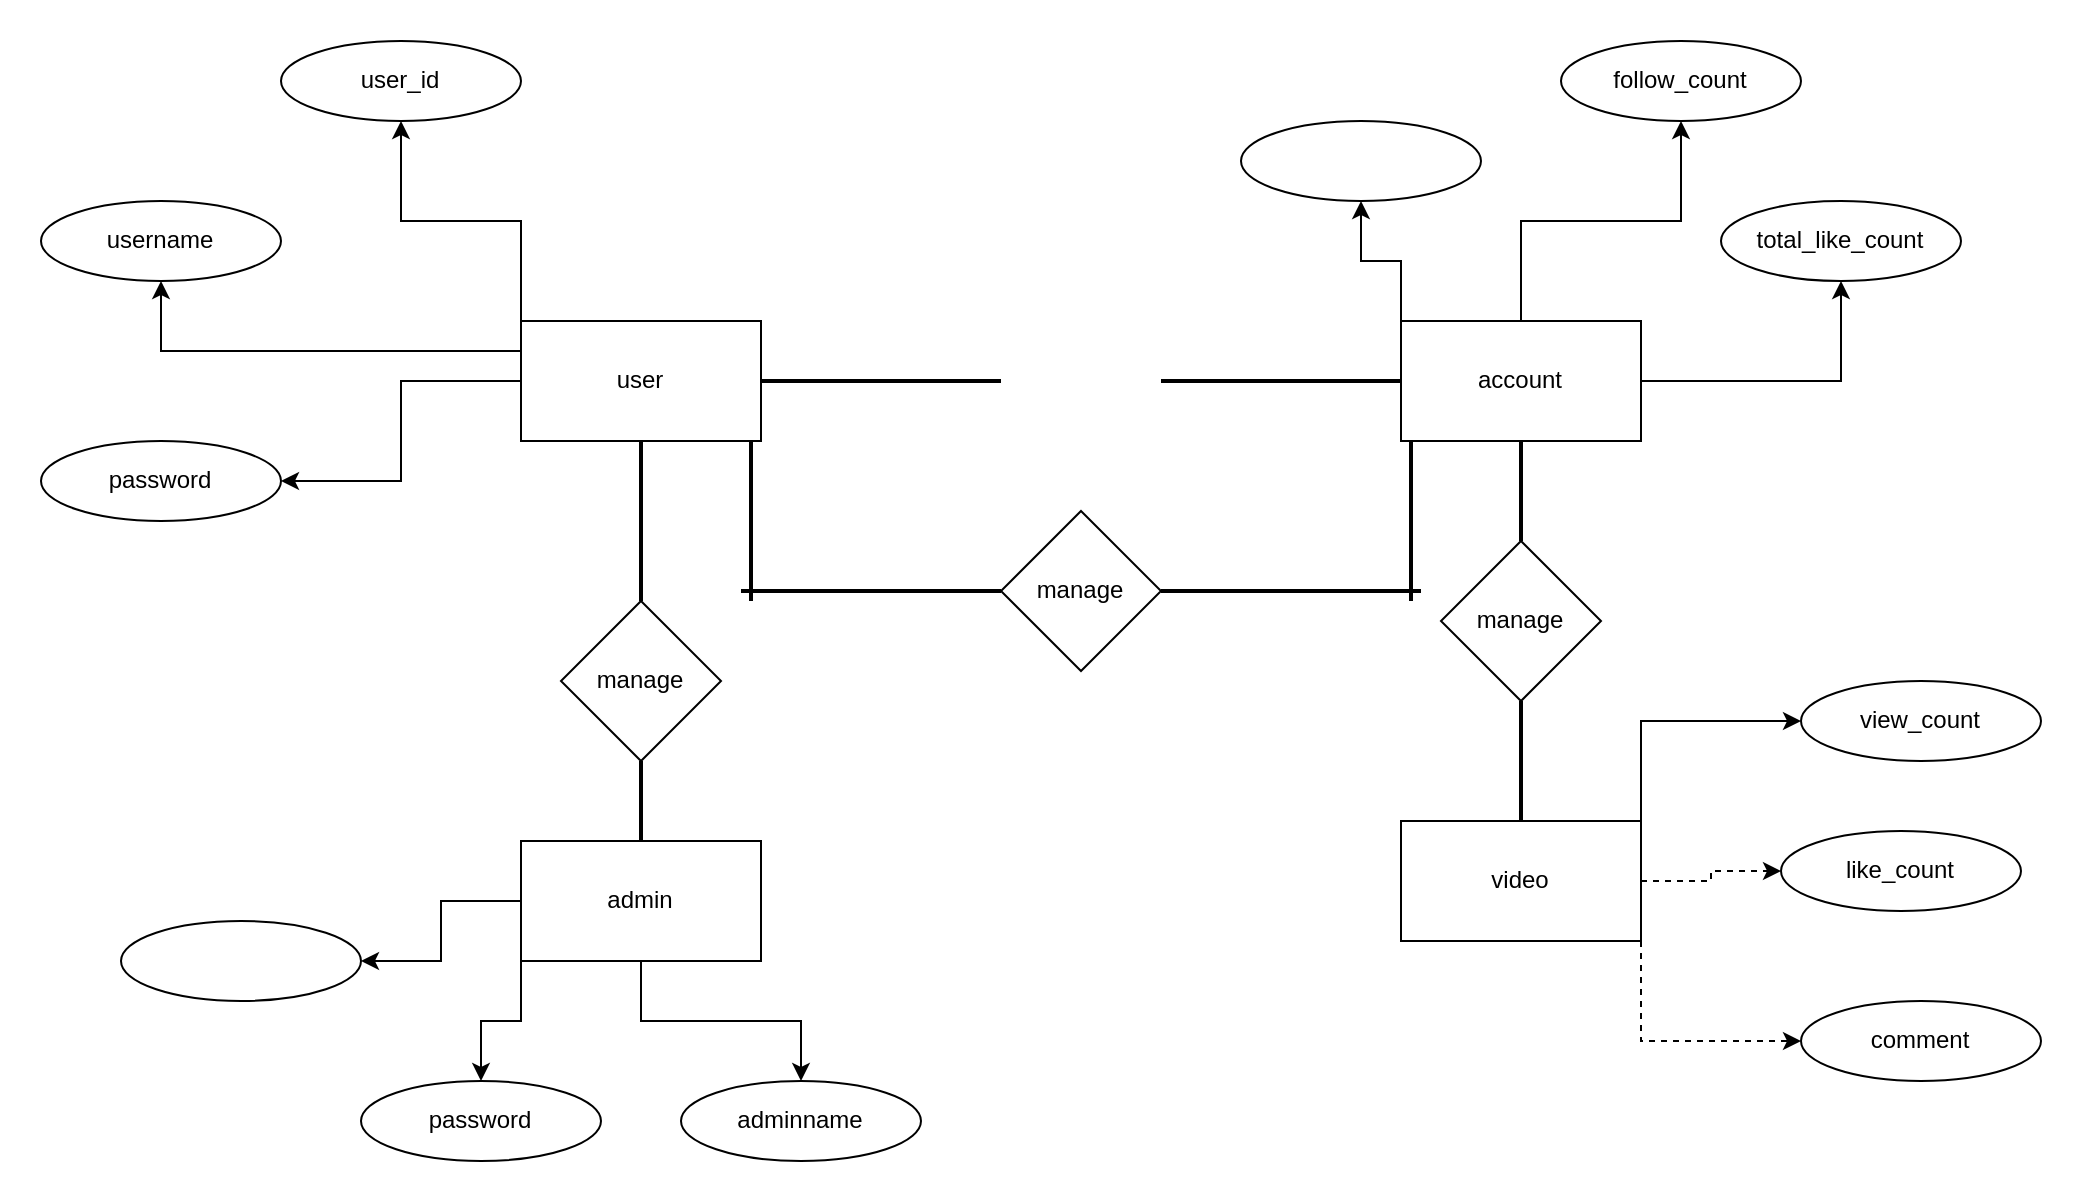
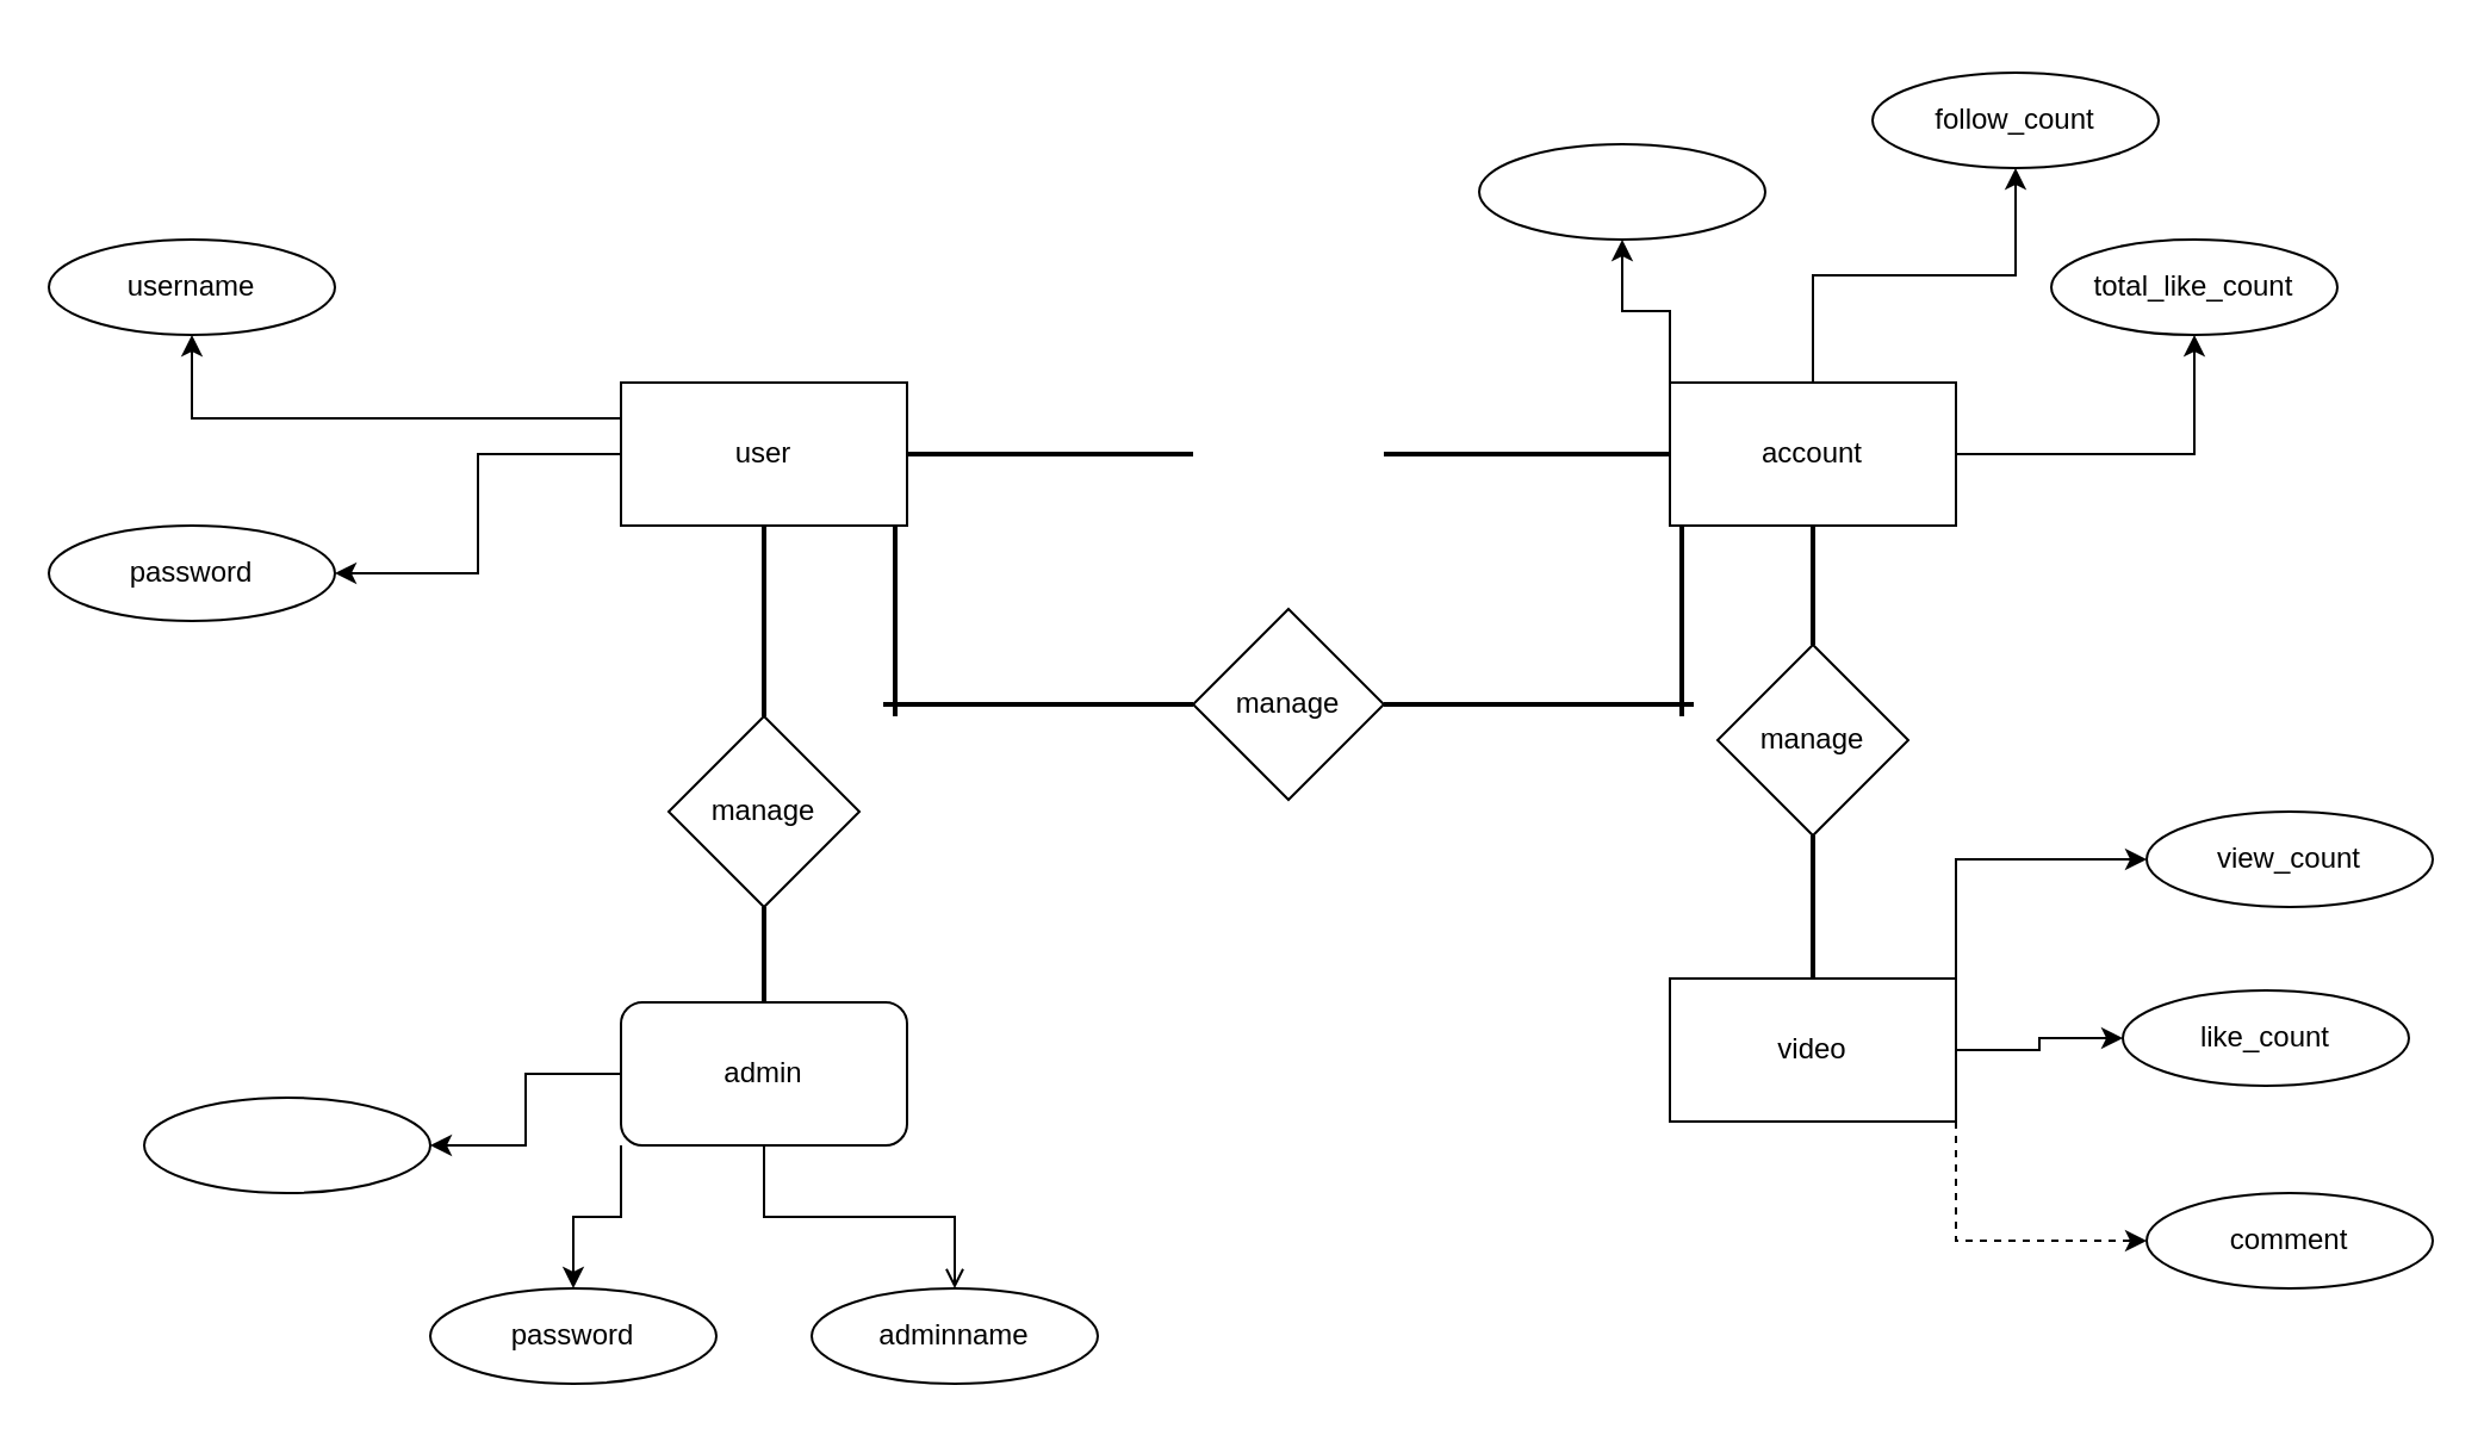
  <mxCell id="0" />
  <mxCell id="1" parent="0" />
- <mxCell id="2" style="edgeStyle=orthogonalEdgeStyle;rounded=0;orthogonalLoop=1;jettySize=auto;html=1;exitX=0;exitY=0;exitDx=0;exitDy=0;" edge="1" parent="1" source="5" target="19"><mxGeometry relative="1" as="geometry" /></mxCell>
  <mxCell id="3" style="edgeStyle=orthogonalEdgeStyle;rounded=0;orthogonalLoop=1;jettySize=auto;html=1;exitX=0;exitY=0.5;exitDx=0;exitDy=0;entryX=1;entryY=0.5;entryDx=0;entryDy=0;" edge="1" parent="1" source="5" target="20"><mxGeometry relative="1" as="geometry" /></mxCell>
  <mxCell id="4" style="edgeStyle=orthogonalEdgeStyle;rounded=0;orthogonalLoop=1;jettySize=auto;html=1;exitX=0;exitY=0.25;exitDx=0;exitDy=0;entryX=0.5;entryY=1;entryDx=0;entryDy=0;" edge="1" parent="1" source="5" target="21"><mxGeometry relative="1" as="geometry" /></mxCell>
  <mxCell id="5" value="user" style="rounded=0;whiteSpace=wrap;html=1;" vertex="1" parent="1"><mxGeometry x="260" y="160" width="120" height="60" as="geometry" /></mxCell>
  <mxCell id="6" style="edgeStyle=orthogonalEdgeStyle;rounded=0;orthogonalLoop=1;jettySize=auto;html=1;exitX=1;exitY=1;exitDx=0;exitDy=0;entryX=0;entryY=0.5;entryDx=0;entryDy=0;dashed=1;" edge="1" parent="1" source="9" target="25"><mxGeometry relative="1" as="geometry" /></mxCell>
- <mxCell id="7" style="edgeStyle=orthogonalEdgeStyle;rounded=0;orthogonalLoop=1;jettySize=auto;html=1;exitX=1;exitY=0.5;exitDx=0;exitDy=0;entryX=0;entryY=0.5;entryDx=0;entryDy=0;dashed=1;" edge="1" parent="1" source="9" target="26"><mxGeometry relative="1" as="geometry" /></mxCell>
+ <mxCell id="7" style="edgeStyle=orthogonalEdgeStyle;rounded=0;orthogonalLoop=1;jettySize=auto;html=1;exitX=1;exitY=0.5;exitDx=0;exitDy=0;entryX=0;entryY=0.5;entryDx=0;entryDy=0;" edge="1" parent="1" source="9" target="26"><mxGeometry relative="1" as="geometry" /></mxCell>
  <mxCell id="8" style="edgeStyle=orthogonalEdgeStyle;rounded=0;orthogonalLoop=1;jettySize=auto;html=1;exitX=1;exitY=0;exitDx=0;exitDy=0;entryX=0;entryY=0.5;entryDx=0;entryDy=0;" edge="1" parent="1" source="9" target="27"><mxGeometry relative="1" as="geometry" /></mxCell>
  <mxCell id="9" value="video" style="rounded=0;whiteSpace=wrap;html=1;" vertex="1" parent="1"><mxGeometry x="700" y="410" width="120" height="60" as="geometry" /></mxCell>
  <mxCell id="10" value="" style="line;strokeWidth=2;html=1;" vertex="1" parent="1"><mxGeometry x="380" y="185" width="120" height="10" as="geometry" /></mxCell>
  <mxCell id="11" value="" style="line;strokeWidth=2;html=1;" vertex="1" parent="1"><mxGeometry x="580" y="185" width="120" height="10" as="geometry" /></mxCell>
  <mxCell id="12" value="manage" style="rhombus;whiteSpace=wrap;html=1;" vertex="1" parent="1"><mxGeometry x="720" y="270" width="80" height="80" as="geometry" /></mxCell>
  <mxCell id="13" value="" style="line;strokeWidth=2;direction=south;html=1;" vertex="1" parent="1"><mxGeometry x="680" y="210" width="160" height="60" as="geometry" /></mxCell>
  <mxCell id="14" value="" style="line;strokeWidth=2;direction=south;html=1;" vertex="1" parent="1"><mxGeometry x="680" y="350" width="160" height="60" as="geometry" /></mxCell>
  <mxCell id="15" style="edgeStyle=orthogonalEdgeStyle;rounded=0;orthogonalLoop=1;jettySize=auto;html=1;exitX=0;exitY=0;exitDx=0;exitDy=0;" edge="1" parent="1" source="18" target="22"><mxGeometry relative="1" as="geometry" /></mxCell>
  <mxCell id="16" style="edgeStyle=orthogonalEdgeStyle;rounded=0;orthogonalLoop=1;jettySize=auto;html=1;exitX=0.5;exitY=0;exitDx=0;exitDy=0;entryX=0.5;entryY=1;entryDx=0;entryDy=0;" edge="1" parent="1" source="18" target="24"><mxGeometry relative="1" as="geometry" /></mxCell>
  <mxCell id="17" style="edgeStyle=orthogonalEdgeStyle;rounded=0;orthogonalLoop=1;jettySize=auto;html=1;exitX=1;exitY=0.5;exitDx=0;exitDy=0;entryX=0.5;entryY=1;entryDx=0;entryDy=0;" edge="1" parent="1" source="18" target="23"><mxGeometry relative="1" as="geometry" /></mxCell>
  <mxCell id="18" value="account" style="rounded=0;whiteSpace=wrap;html=1;" vertex="1" parent="1"><mxGeometry x="700" y="160" width="120" height="60" as="geometry" /></mxCell>
- <mxCell id="19" value="user_id" style="ellipse;whiteSpace=wrap;html=1;" vertex="1" parent="1"><mxGeometry x="140" y="20" width="120" height="40" as="geometry" /></mxCell>
  <mxCell id="20" value="password" style="ellipse;whiteSpace=wrap;html=1;" vertex="1" parent="1"><mxGeometry x="20" y="220" width="120" height="40" as="geometry" /></mxCell>
  <mxCell id="21" value="username" style="ellipse;whiteSpace=wrap;html=1;" vertex="1" parent="1"><mxGeometry x="20" y="100" width="120" height="40" as="geometry" /></mxCell>
  <mxCell id="22" value="" style="ellipse;whiteSpace=wrap;html=1;" vertex="1" parent="1"><mxGeometry x="620" y="60" width="120" height="40" as="geometry" /></mxCell>
  <mxCell id="23" value="total_like_count" style="ellipse;whiteSpace=wrap;html=1;" vertex="1" parent="1"><mxGeometry x="860" y="100" width="120" height="40" as="geometry" /></mxCell>
- <mxCell id="24" value="follow_count" style="ellipse;whiteSpace=wrap;html=1;" vertex="1" parent="1"><mxGeometry x="780" y="20" width="120" height="40" as="geometry" /></mxCell>
+ <mxCell id="24" value="follow_count" style="ellipse;whiteSpace=wrap;html=1;" vertex="1" parent="1"><mxGeometry x="785" y="30" width="120" height="40" as="geometry" /></mxCell>
  <mxCell id="25" value="comment" style="ellipse;whiteSpace=wrap;html=1;" vertex="1" parent="1"><mxGeometry y="500" width="120" height="40" as="geometry" x="900" /></mxCell>
  <mxCell id="26" value="like_count" style="ellipse;whiteSpace=wrap;html=1;" vertex="1" parent="1"><mxGeometry x="890" y="415" width="120" height="40" as="geometry" /></mxCell>
  <mxCell id="27" value="view_count" style="ellipse;whiteSpace=wrap;html=1;" vertex="1" parent="1"><mxGeometry y="340" width="120" height="40" as="geometry" x="900" /></mxCell>
  <mxCell id="28" value="" style="line;strokeWidth=2;direction=south;html=1;" vertex="1" parent="1"><mxGeometry x="315" y="220" width="10" height="80" as="geometry" /></mxCell>
  <mxCell id="29" value="" style="edgeStyle=orthogonalEdgeStyle;rounded=0;orthogonalLoop=1;jettySize=auto;html=1;" edge="1" parent="1" source="32" target="35"><mxGeometry relative="1" as="geometry" /></mxCell>
- <mxCell id="30" style="edgeStyle=orthogonalEdgeStyle;rounded=0;orthogonalLoop=1;jettySize=auto;html=1;exitX=0.5;exitY=1;exitDx=0;exitDy=0;entryX=0.5;entryY=0;entryDx=0;entryDy=0;" edge="1" parent="1" source="32" target="36"><mxGeometry relative="1" as="geometry"><mxPoint x="360" y="690" as="targetPoint" /></mxGeometry></mxCell>
+ <mxCell id="30" style="edgeStyle=orthogonalEdgeStyle;rounded=0;orthogonalLoop=1;jettySize=auto;html=1;exitX=0.5;exitY=1;exitDx=0;exitDy=0;entryX=0.5;entryY=0;entryDx=0;entryDy=0;endArrow=open;" edge="1" parent="1" source="32" target="36"><mxGeometry relative="1" as="geometry"><mxPoint x="360" y="690" as="targetPoint" /></mxGeometry></mxCell>
  <mxCell id="31" style="edgeStyle=orthogonalEdgeStyle;rounded=0;orthogonalLoop=1;jettySize=auto;html=1;exitX=0;exitY=1;exitDx=0;exitDy=0;entryX=0.5;entryY=0;entryDx=0;entryDy=0;" edge="1" parent="1" source="32" target="37"><mxGeometry relative="1" as="geometry" /></mxCell>
- <mxCell id="32" value="admin" style="rounded=0;whiteSpace=wrap;html=1;" vertex="1" parent="1"><mxGeometry x="260" y="420" width="120" height="60" as="geometry" /></mxCell>
+ <mxCell id="32" value="admin" style="whiteSpace=wrap;html=1;rounded=1;" vertex="1" parent="1"><mxGeometry x="260" y="420" width="120" height="60" as="geometry" /></mxCell>
  <mxCell id="33" value="manage" style="rhombus;whiteSpace=wrap;html=1;" vertex="1" parent="1"><mxGeometry x="280" y="300" width="80" height="80" as="geometry" /></mxCell>
  <mxCell id="34" value="" style="line;strokeWidth=2;direction=south;html=1;" vertex="1" parent="1"><mxGeometry x="315" y="380" width="10" height="40" as="geometry" /></mxCell>
  <mxCell id="35" value="" style="ellipse;whiteSpace=wrap;html=1;rounded=0;" vertex="1" parent="1"><mxGeometry x="60" y="460" width="120" height="40" as="geometry" /></mxCell>
  <mxCell id="36" value="adminname" style="ellipse;whiteSpace=wrap;html=1;rounded=0;" vertex="1" parent="1"><mxGeometry x="340" y="540" width="120" height="40" as="geometry" /></mxCell>
  <mxCell id="37" value="password" style="ellipse;whiteSpace=wrap;html=1;rounded=0;" vertex="1" parent="1"><mxGeometry x="180" y="540" width="120" height="40" as="geometry" /></mxCell>
  <mxCell id="38" value="" style="line;strokeWidth=2;direction=south;html=1;" vertex="1" parent="1"><mxGeometry x="370" y="220" width="10" height="80" as="geometry" /></mxCell>
  <mxCell id="39" value="" style="line;strokeWidth=2;html=1;" vertex="1" parent="1"><mxGeometry x="370" y="290" width="130" height="10" as="geometry" /></mxCell>
  <mxCell id="40" value="" style="line;strokeWidth=2;direction=south;html=1;" vertex="1" parent="1"><mxGeometry x="700" y="220" width="10" height="80" as="geometry" /></mxCell>
  <mxCell id="41" value="" style="line;strokeWidth=2;html=1;" vertex="1" parent="1"><mxGeometry x="580" y="290" width="130" height="10" as="geometry" /></mxCell>
  <mxCell id="42" value="manage" style="rhombus;whiteSpace=wrap;html=1;" vertex="1" parent="1"><mxGeometry x="500" y="255" width="80" height="80" as="geometry" /></mxCell>
